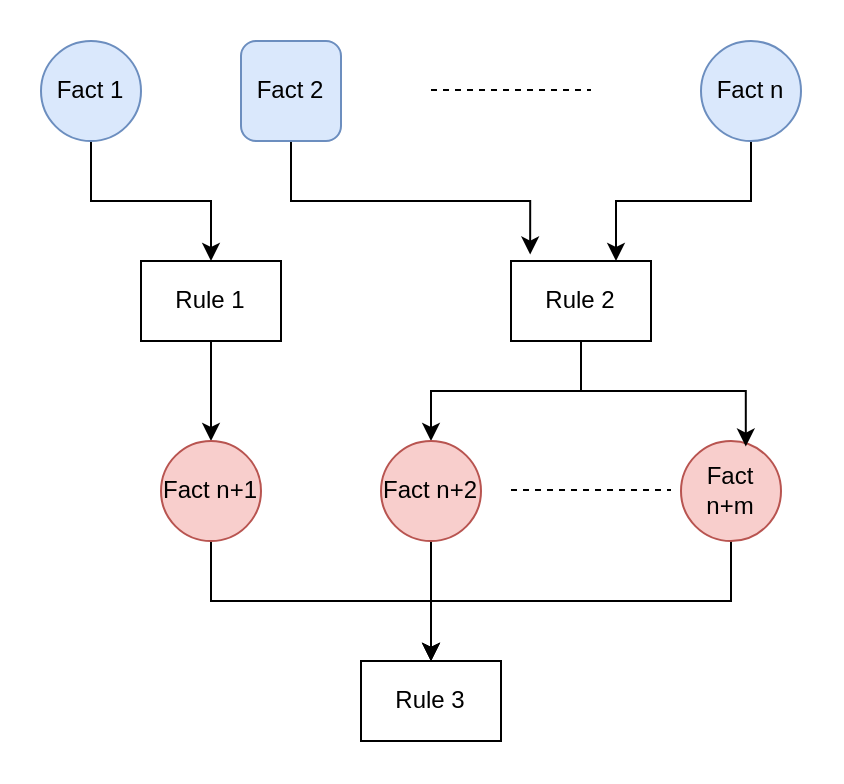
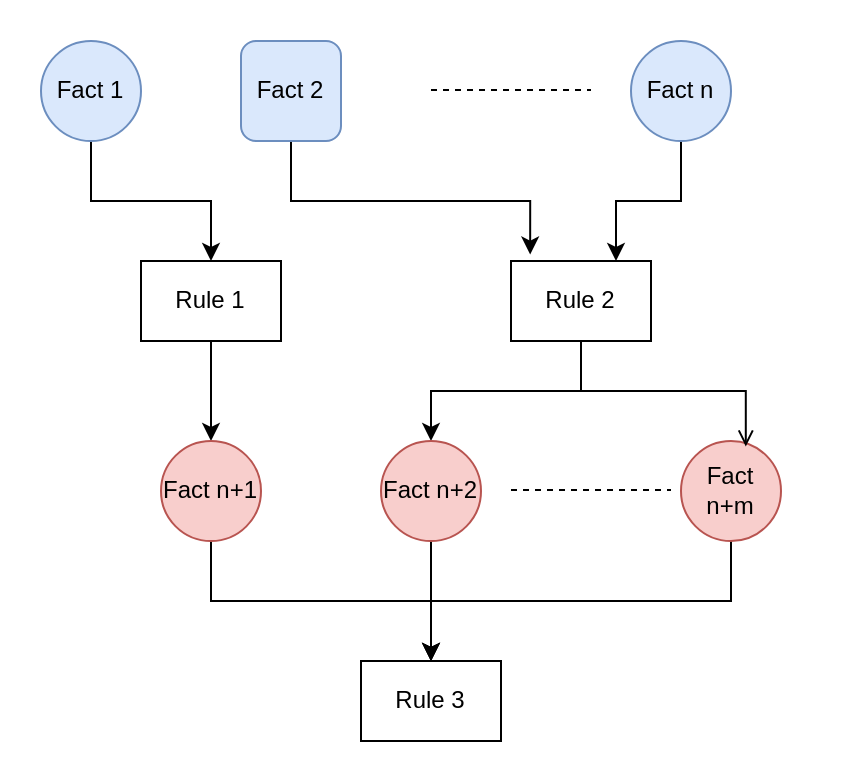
  <mxCell id="0" />
  <mxCell id="1" parent="0" />
  <mxCell id="2" style="edgeStyle=orthogonalEdgeStyle;rounded=0;orthogonalLoop=1;jettySize=auto;html=1;exitX=0.5;exitY=1;exitDx=0;exitDy=0;entryX=0.5;entryY=0;entryDx=0;entryDy=0;" edge="1" parent="1" source="3" target="9"><mxGeometry relative="1" as="geometry" /></mxCell>
  <mxCell id="3" value="Fact 1" style="ellipse;whiteSpace=wrap;html=1;aspect=fixed;fillColor=#dae8fc;strokeColor=#6c8ebf;" vertex="1" parent="1"><mxGeometry x="20" y="20" width="50" height="50" as="geometry" /></mxCell>
  <mxCell id="4" style="edgeStyle=orthogonalEdgeStyle;rounded=0;orthogonalLoop=1;jettySize=auto;html=1;exitX=0.5;exitY=1;exitDx=0;exitDy=0;entryX=0.137;entryY=-0.08;entryDx=0;entryDy=0;entryPerimeter=0;" edge="1" parent="1" source="5" target="11"><mxGeometry relative="1" as="geometry" /></mxCell>
  <mxCell id="5" value="Fact 2" style="whiteSpace=wrap;html=1;aspect=fixed;fillColor=#dae8fc;strokeColor=#6c8ebf;rounded=1;" vertex="1" parent="1"><mxGeometry x="120" y="20" width="50" height="50" as="geometry" /></mxCell>
  <mxCell id="6" style="edgeStyle=orthogonalEdgeStyle;rounded=0;orthogonalLoop=1;jettySize=auto;html=1;exitX=0.5;exitY=1;exitDx=0;exitDy=0;entryX=0.75;entryY=0;entryDx=0;entryDy=0;" edge="1" parent="1" source="7" target="11"><mxGeometry relative="1" as="geometry" /></mxCell>
- <mxCell id="7" value="Fact n" style="ellipse;whiteSpace=wrap;html=1;aspect=fixed;fillColor=#dae8fc;strokeColor=#6c8ebf;" vertex="1" parent="1"><mxGeometry x="350" y="20" width="50" height="50" as="geometry" /></mxCell>
+ <mxCell id="7" value="Fact n" style="ellipse;whiteSpace=wrap;html=1;aspect=fixed;fillColor=#dae8fc;strokeColor=#6c8ebf;" vertex="1" parent="1"><mxGeometry x="315" y="20" width="50" height="50" as="geometry" /></mxCell>
  <mxCell id="8" style="edgeStyle=orthogonalEdgeStyle;rounded=0;orthogonalLoop=1;jettySize=auto;html=1;exitX=0.5;exitY=1;exitDx=0;exitDy=0;entryX=0.5;entryY=0;entryDx=0;entryDy=0;" edge="1" parent="1" source="9" target="14"><mxGeometry relative="1" as="geometry" /></mxCell>
  <mxCell id="9" value="Rule 1" style="rounded=0;whiteSpace=wrap;html=1;" vertex="1" parent="1"><mxGeometry x="70" y="130" width="70" height="40" as="geometry" /></mxCell>
  <mxCell id="10" style="edgeStyle=orthogonalEdgeStyle;rounded=0;orthogonalLoop=1;jettySize=auto;html=1;exitX=0.5;exitY=1;exitDx=0;exitDy=0;entryX=0.5;entryY=0;entryDx=0;entryDy=0;" edge="1" parent="1" source="11" target="16"><mxGeometry relative="1" as="geometry" /></mxCell>
  <mxCell id="11" value="Rule 2" style="rounded=0;whiteSpace=wrap;html=1;" vertex="1" parent="1"><mxGeometry x="255" y="130" width="70" height="40" as="geometry" /></mxCell>
  <mxCell id="12" value="" style="endArrow=none;html=1;rounded=0;dashed=1;" edge="1" parent="1"><mxGeometry width="50" height="50" relative="1" as="geometry"><mxPoint x="215" y="44.5" as="sourcePoint" /><mxPoint x="295" y="44.5" as="targetPoint" /></mxGeometry></mxCell>
  <mxCell id="13" style="edgeStyle=orthogonalEdgeStyle;rounded=0;orthogonalLoop=1;jettySize=auto;html=1;exitX=0.5;exitY=1;exitDx=0;exitDy=0;entryX=0.5;entryY=0;entryDx=0;entryDy=0;" edge="1" parent="1" source="14" target="21"><mxGeometry relative="1" as="geometry" /></mxCell>
  <mxCell id="14" value="Fact n+1" style="ellipse;whiteSpace=wrap;html=1;aspect=fixed;fillColor=#f8cecc;strokeColor=#b85450;" vertex="1" parent="1"><mxGeometry x="80" y="220" width="50" height="50" as="geometry" /></mxCell>
  <mxCell id="15" style="edgeStyle=orthogonalEdgeStyle;rounded=0;orthogonalLoop=1;jettySize=auto;html=1;exitX=0.5;exitY=1;exitDx=0;exitDy=0;" edge="1" parent="1" source="16"><mxGeometry relative="1" as="geometry"><mxPoint x="215" y="330" as="targetPoint" /></mxGeometry></mxCell>
  <mxCell id="16" value="Fact n+2" style="ellipse;whiteSpace=wrap;html=1;aspect=fixed;fillColor=#f8cecc;strokeColor=#b85450;" vertex="1" parent="1"><mxGeometry x="190" y="220" width="50" height="50" as="geometry" /></mxCell>
  <mxCell id="17" style="edgeStyle=orthogonalEdgeStyle;rounded=0;orthogonalLoop=1;jettySize=auto;html=1;exitX=0.5;exitY=1;exitDx=0;exitDy=0;entryX=0.5;entryY=0;entryDx=0;entryDy=0;" edge="1" parent="1" source="18" target="21"><mxGeometry relative="1" as="geometry" /></mxCell>
  <mxCell id="18" value="Fact n+m" style="ellipse;whiteSpace=wrap;html=1;aspect=fixed;fillColor=#f8cecc;strokeColor=#b85450;" vertex="1" parent="1"><mxGeometry x="340" y="220" width="50" height="50" as="geometry" /></mxCell>
- <mxCell id="19" style="edgeStyle=orthogonalEdgeStyle;rounded=0;orthogonalLoop=1;jettySize=auto;html=1;exitX=0.5;exitY=1;exitDx=0;exitDy=0;entryX=0.648;entryY=0.056;entryDx=0;entryDy=0;entryPerimeter=0;" edge="1" parent="1" source="11" target="18"><mxGeometry relative="1" as="geometry" /></mxCell>
+ <mxCell id="19" style="edgeStyle=orthogonalEdgeStyle;rounded=0;orthogonalLoop=1;jettySize=auto;html=1;exitX=0.5;exitY=1;exitDx=0;exitDy=0;entryX=0.648;entryY=0.056;entryDx=0;entryDy=0;entryPerimeter=0;endArrow=open;" edge="1" parent="1" source="11" target="18"><mxGeometry relative="1" as="geometry" /></mxCell>
  <mxCell id="20" value="" style="endArrow=none;html=1;rounded=0;dashed=1;" edge="1" parent="1"><mxGeometry width="50" height="50" relative="1" as="geometry"><mxPoint x="255" y="244.5" as="sourcePoint" /><mxPoint x="335" y="244.5" as="targetPoint" /></mxGeometry></mxCell>
  <mxCell id="21" value="Rule 3" style="rounded=0;whiteSpace=wrap;html=1;" vertex="1" parent="1"><mxGeometry x="180" y="330" width="70" height="40" as="geometry" /></mxCell>
